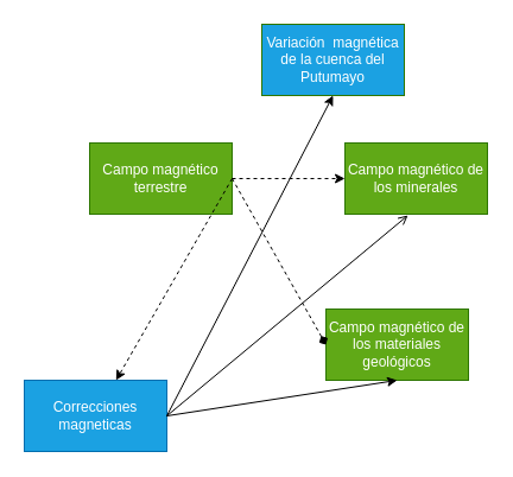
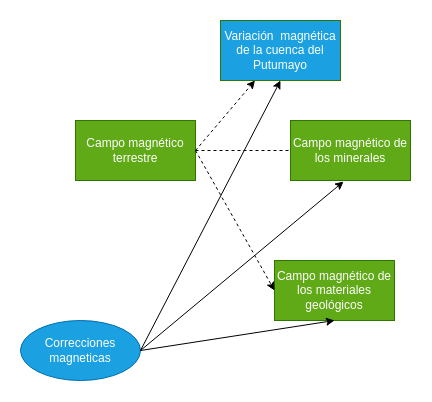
  <mxCell id="0" />
  <mxCell id="1" parent="0" />
  <mxCell id="2" value="Campo magnético terrestre" style="rounded=0;whiteSpace=wrap;html=1;fillColor=#60a917;fontColor=#ffffff;strokeColor=#2D7600;" vertex="1" parent="1"><mxGeometry x="75" y="120" width="120" height="60" as="geometry" /></mxCell>
- <mxCell id="3" value="" style="endArrow=classic;html=1;rounded=0;exitX=1;exitY=0.5;exitDx=0;exitDy=0;dashed=1;" edge="1" parent="1" source="2" target="9"><mxGeometry width="50" height="50" relative="1" as="geometry"><mxPoint x="250" y="220" as="sourcePoint" /><mxPoint x="210" y="100" as="targetPoint" /></mxGeometry></mxCell>
+ <mxCell id="3" value="" style="endArrow=classic;html=1;rounded=0;exitX=1;exitY=0.5;exitDx=0;exitDy=0;dashed=1;" edge="1" parent="1" source="2" target="4"><mxGeometry width="50" height="50" relative="1" as="geometry"><mxPoint x="250" y="220" as="sourcePoint" /><mxPoint x="210" y="100" as="targetPoint" /></mxGeometry></mxCell>
  <mxCell id="4" value="Variación&amp;nbsp; magnética de la cuenca del Putumayo" style="rounded=0;whiteSpace=wrap;html=1;fillColor=#1ba1e2;fontColor=#ffffff;strokeColor=#2D7600;" vertex="1" parent="1"><mxGeometry x="220" y="20" width="120" height="60" as="geometry" /></mxCell>
  <mxCell id="5" value="Campo magnético de los minerales" style="rounded=0;whiteSpace=wrap;html=1;fillColor=#60a917;fontColor=#ffffff;strokeColor=#2D7600;" vertex="1" parent="1"><mxGeometry x="290" y="120" width="120" height="60" as="geometry" /></mxCell>
- <mxCell id="6" value="" style="endArrow=classic;html=1;rounded=0;exitX=1;exitY=0.5;exitDx=0;exitDy=0;dashed=1;entryX=0;entryY=0.5;entryDx=0;entryDy=0;" edge="1" parent="1" source="2" target="5"><mxGeometry width="50" height="50" relative="1" as="geometry"><mxPoint x="160" y="160" as="sourcePoint" /><mxPoint x="235" y="110" as="targetPoint" /></mxGeometry></mxCell>
+ <mxCell id="6" value="" style="endArrow=none;html=1;rounded=0;exitX=1;exitY=0.5;exitDx=0;exitDy=0;dashed=1;entryX=0;entryY=0.5;entryDx=0;entryDy=0;" edge="1" parent="1" source="2" target="5"><mxGeometry width="50" height="50" relative="1" as="geometry"><mxPoint x="160" y="160" as="sourcePoint" /><mxPoint x="235" y="110" as="targetPoint" /></mxGeometry></mxCell>
  <mxCell id="7" value="Campo magnético de los materiales geológicos" style="rounded=0;whiteSpace=wrap;html=1;fillColor=#60a917;fontColor=#ffffff;strokeColor=#2D7600;" vertex="1" parent="1"><mxGeometry x="274" y="260" width="120" height="60" as="geometry" /></mxCell>
- <mxCell id="8" value="" style="endArrow=diamond;html=1;rounded=0;exitX=1;exitY=0.5;exitDx=0;exitDy=0;dashed=1;entryX=0;entryY=0.5;entryDx=0;entryDy=0;" edge="1" parent="1" source="2" target="7"><mxGeometry width="50" height="50" relative="1" as="geometry"><mxPoint x="160" y="160" as="sourcePoint" /><mxPoint x="220" y="200" as="targetPoint" /></mxGeometry></mxCell>
- <mxCell id="9" value="Correcciones magneticas" style="rounded=0;whiteSpace=wrap;html=1;fillColor=#1ba1e2;fontColor=#ffffff;strokeColor=#006EAF;" vertex="1" parent="1"><mxGeometry x="20" y="320" width="120" height="60" as="geometry" /></mxCell>
- <mxCell id="10" value="" style="endArrow=open;html=1;rounded=0;exitX=1;exitY=0.5;exitDx=0;exitDy=0;entryX=0.442;entryY=1.017;entryDx=0;entryDy=0;entryPerimeter=0;" edge="1" parent="1" source="9" target="5"><mxGeometry width="50" height="50" relative="1" as="geometry"><mxPoint x="249" y="350" as="sourcePoint" /><mxPoint x="299" y="300" as="targetPoint" /></mxGeometry></mxCell>
+ <mxCell id="8" value="" style="endArrow=classic;html=1;rounded=0;exitX=1;exitY=0.5;exitDx=0;exitDy=0;dashed=1;entryX=0;entryY=0.5;entryDx=0;entryDy=0;" edge="1" parent="1" source="2" target="7"><mxGeometry width="50" height="50" relative="1" as="geometry"><mxPoint x="160" y="160" as="sourcePoint" /><mxPoint x="220" y="200" as="targetPoint" /></mxGeometry></mxCell>
+ <mxCell id="9" value="Correcciones magneticas" style="ellipse;whiteSpace=wrap;html=1;fillColor=#1ba1e2;fontColor=#ffffff;strokeColor=#006EAF;" vertex="1" parent="1"><mxGeometry x="20" y="320" width="120" height="60" as="geometry" /></mxCell>
+ <mxCell id="10" value="" style="endArrow=classic;html=1;rounded=0;exitX=1;exitY=0.5;exitDx=0;exitDy=0;entryX=0.442;entryY=1.017;entryDx=0;entryDy=0;entryPerimeter=0;" edge="1" parent="1" source="9" target="5"><mxGeometry width="50" height="50" relative="1" as="geometry"><mxPoint x="249" y="350" as="sourcePoint" /><mxPoint x="299" y="300" as="targetPoint" /></mxGeometry></mxCell>
  <mxCell id="11" value="" style="endArrow=classic;html=1;rounded=0;exitX=1;exitY=0.5;exitDx=0;exitDy=0;entryX=0.5;entryY=1;entryDx=0;entryDy=0;" edge="1" parent="1" source="9" target="7"><mxGeometry width="50" height="50" relative="1" as="geometry"><mxPoint x="250" y="220" as="sourcePoint" /><mxPoint x="300" y="170" as="targetPoint" /></mxGeometry></mxCell>
  <mxCell id="12" value="" style="endArrow=classic;html=1;rounded=0;exitX=1;exitY=0.5;exitDx=0;exitDy=0;entryX=0.5;entryY=1;entryDx=0;entryDy=0;" edge="1" parent="1" source="9" target="4"><mxGeometry width="50" height="50" relative="1" as="geometry"><mxPoint x="250" y="220" as="sourcePoint" /><mxPoint x="300" y="170" as="targetPoint" /></mxGeometry></mxCell>
